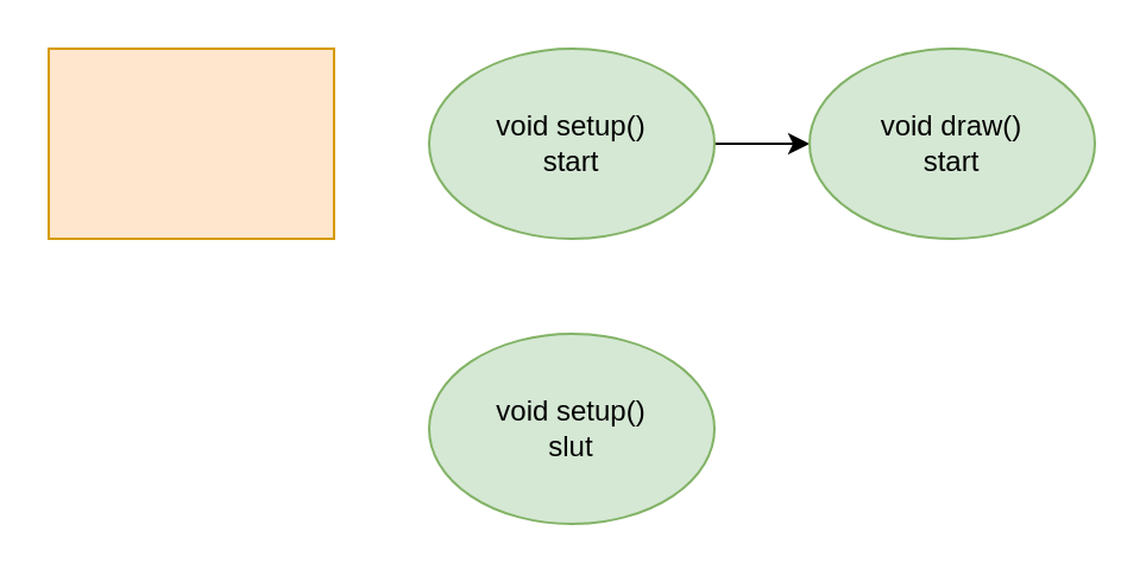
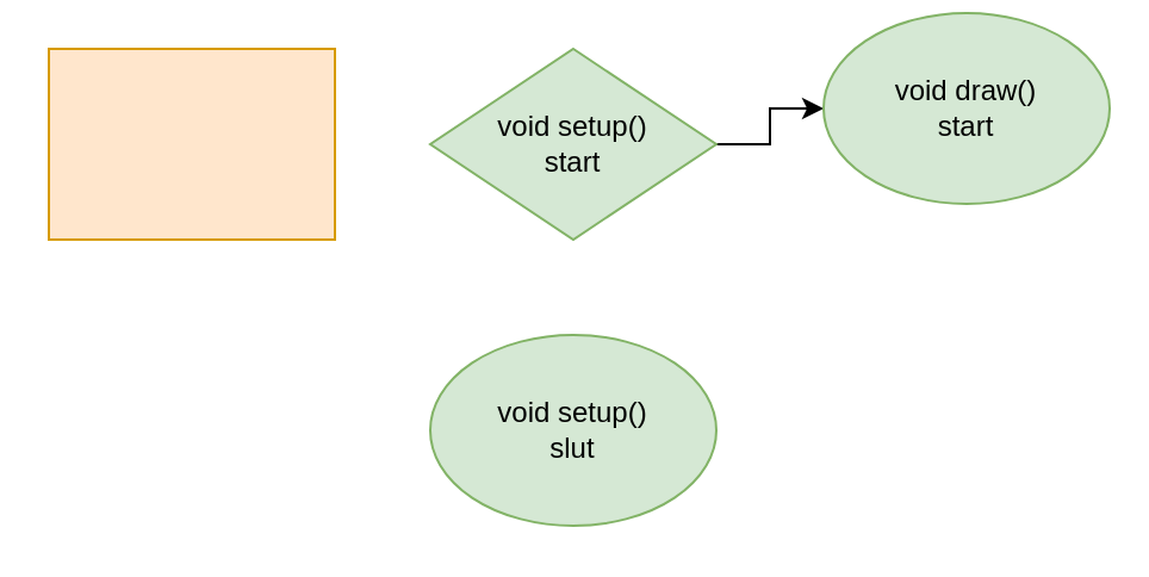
  <mxCell id="0" />
  <mxCell id="1" parent="0" />
  <mxCell id="2" style="edgeStyle=orthogonalEdgeStyle;rounded=0;orthogonalLoop=1;jettySize=auto;html=1;" edge="1" parent="1" source="3" target="5"><mxGeometry relative="1" as="geometry"><mxPoint x="240" y="140" as="targetPoint" /></mxGeometry></mxCell>
- <mxCell id="3" value="void setup()&lt;br&gt;start" style="ellipse;whiteSpace=wrap;html=1;fillColor=#d5e8d4;strokeColor=#82b366;" vertex="1" parent="1"><mxGeometry x="180" y="20" width="120" height="80" as="geometry" /></mxCell>
+ <mxCell id="3" value="void setup()&lt;br&gt;start" style="rhombus;whiteSpace=wrap;html=1;fillColor=#d5e8d4;strokeColor=#82b366;" vertex="1" parent="1"><mxGeometry x="180" y="20" width="120" height="80" as="geometry" /></mxCell>
  <mxCell id="4" value="void setup()&lt;br&gt;slut" style="ellipse;whiteSpace=wrap;html=1;fillColor=#d5e8d4;strokeColor=#82b366;" vertex="1" parent="1"><mxGeometry x="180" y="140" width="120" height="80" as="geometry" /></mxCell>
- <mxCell id="5" value="void draw()&lt;br&gt;start" style="ellipse;whiteSpace=wrap;html=1;fillColor=#d5e8d4;strokeColor=#82b366;" vertex="1" parent="1"><mxGeometry x="340" y="20" width="120" height="80" as="geometry" /></mxCell>
+ <mxCell id="5" value="void draw()&lt;br&gt;start" style="ellipse;whiteSpace=wrap;html=1;fillColor=#d5e8d4;strokeColor=#82b366;" vertex="1" parent="1"><mxGeometry x="345" y="5" width="120" height="80" as="geometry" /></mxCell>
  <mxCell id="6" value="" style="rounded=0;whiteSpace=wrap;html=1;fillColor=#ffe6cc;strokeColor=#d79b00;" vertex="1" parent="1"><mxGeometry x="20" y="20" width="120" height="80" as="geometry" /></mxCell>
